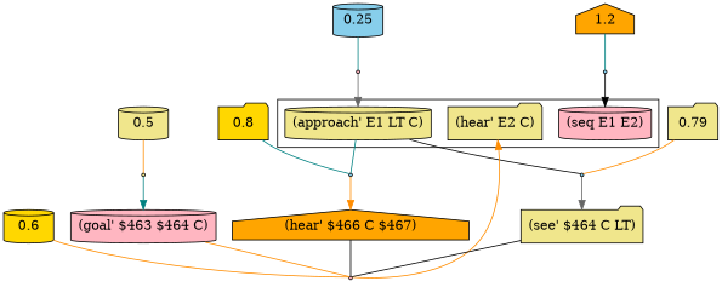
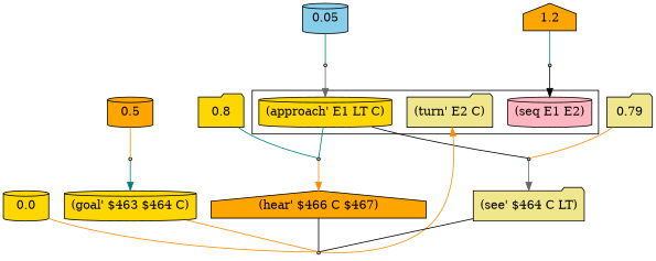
  digraph {
    rankdir=TB
    node [fillcolor=gold shape=cylinder style=filled]
    edge [arrowhead=none color=darkorange]
-   n1 [fillcolor=khaki label="(approach' E1 LT C)"]
-   n2 [fillcolor=khaki label="(hear' E2 C)" shape=folder]
+   n1 [label="(approach' E1 LT C)"]
+   n2 [fillcolor=khaki label="(turn' E2 C)" shape=folder]
    n3 [fillcolor=lightpink label="(seq E1 E2)"]
    r3 [fillcolor=skyblue shape=point]
    r4 [fillcolor=skyblue shape=point]
-   n6 [fillcolor=skyblue label=0.25]
+   n6 [fillcolor=skyblue label=0.05]
    r0 [fillcolor=lightpink shape=point]
-   n8 [label=0.6]
+   n8 [label=0.0]
    r1 [fillcolor=lightpink shape=point]
-   n10 [fillcolor=khaki label=0.5]
+   n10 [fillcolor=orange label=0.5]
    r2 [fillcolor=khaki shape=point]
-   n12 [fillcolor=lightpink label="(goal' $463 $464 C)"]
+   n12 [label="(goal' $463 $464 C)"]
    n13 [fillcolor=khaki label=0.79 shape=folder]
    n14 [fillcolor=khaki label="(see' $464 C LT)" shape=folder]
    n15 [label=0.8 shape=folder]
    n16 [fillcolor=orange label="(hear' $466 C $467)" shape=house]
    n17 [fillcolor=orange label=1.2 shape=house]
    r5 [fillcolor=skyblue shape=point]
    subgraph cluster_1 {
      n1
      n2
      n3
    }
    n1 -> r3 [color=black]
    n1 -> r4 [color=teal]
    r3 -> n14 [color=gray40 arrowhead=""]
    r4 -> n16 [arrowhead=""]
    n6 -> r0 [color=teal]
    r0 -> n1 [color=gray40 arrowhead=""]
    n8 -> r1
    r1 -> n2 [arrowhead=""]
    n10 -> r2
    r2 -> n12 [color=teal arrowhead=""]
    n12 -> r1
    n13 -> r3
    n14 -> r1 [color=black]
    n15 -> r4 [color=teal]
    n16 -> r1 [color=black]
    n17 -> r5 [color=teal]
    r5 -> n3 [color=black arrowhead=""]
  }
